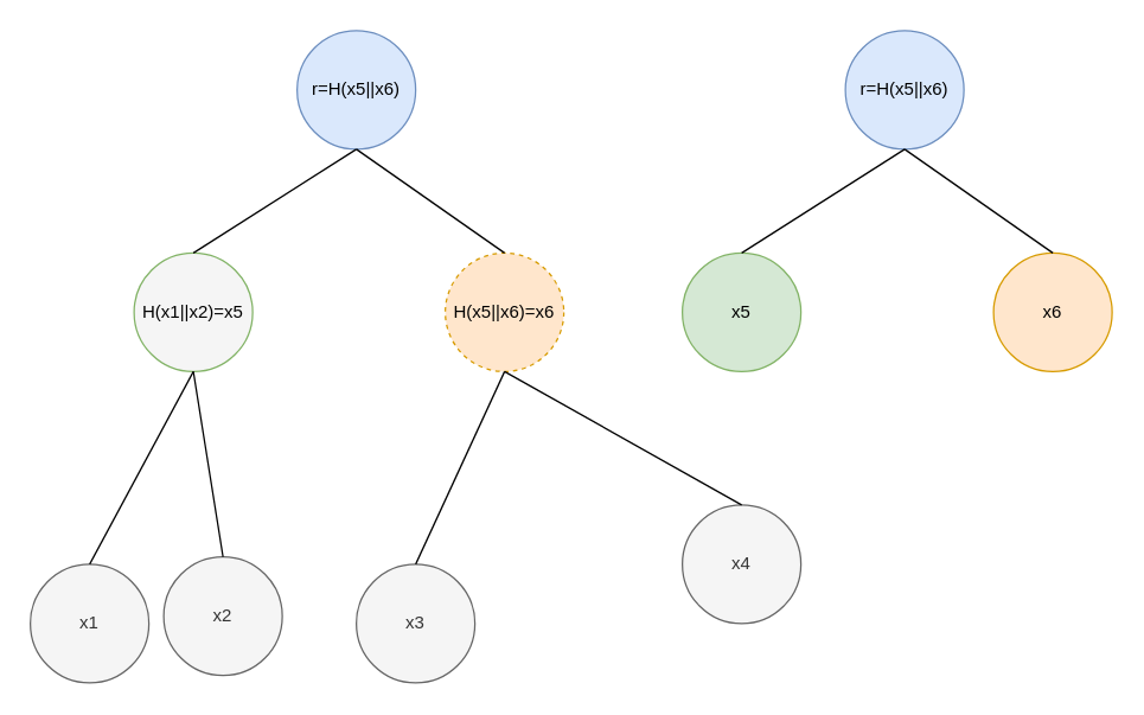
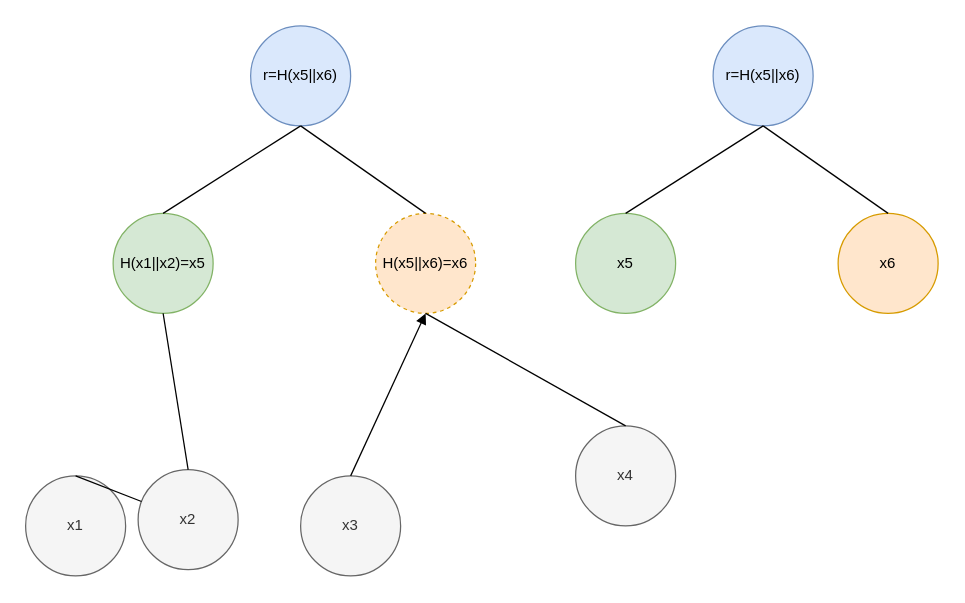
  <mxCell id="0" />
  <mxCell id="1" parent="0" />
  <mxCell id="2" value="r=H(x5||x6)" style="ellipse;whiteSpace=wrap;html=1;fillColor=#dae8fc;strokeColor=#6c8ebf;" parent="1" vertex="1"><mxGeometry x="200" y="20" width="80" height="80" as="geometry" /></mxCell>
- <mxCell id="3" value="H(x1||x2)=x5" style="ellipse;whiteSpace=wrap;html=1;fillColor=#f5f5f5;strokeColor=#82b366;" parent="1" vertex="1"><mxGeometry x="90" y="170" width="80" height="80" as="geometry" /></mxCell>
+ <mxCell id="3" value="H(x1||x2)=x5" style="ellipse;whiteSpace=wrap;html=1;fillColor=#d5e8d4;strokeColor=#82b366;" parent="1" vertex="1"><mxGeometry x="90" y="170" width="80" height="80" as="geometry" /></mxCell>
  <mxCell id="4" value="&lt;div&gt;H(x5||x6)=x6&lt;/div&gt;" style="ellipse;whiteSpace=wrap;html=1;fillColor=#ffe6cc;strokeColor=#d79b00;dashed=1;" parent="1" vertex="1"><mxGeometry x="300" y="170" width="80" height="80" as="geometry" /></mxCell>
  <mxCell id="5" value="&lt;div&gt;x1&lt;/div&gt;" style="ellipse;whiteSpace=wrap;html=1;fillColor=#f5f5f5;strokeColor=#666666;fontColor=#333333;" parent="1" vertex="1"><mxGeometry x="20" y="380" width="80" height="80" as="geometry" /></mxCell>
  <mxCell id="6" value="x3" style="ellipse;whiteSpace=wrap;html=1;fillColor=#f5f5f5;strokeColor=#666666;fontColor=#333333;" parent="1" vertex="1"><mxGeometry x="240" y="380" width="80" height="80" as="geometry" /></mxCell>
  <mxCell id="7" value="x2" style="ellipse;whiteSpace=wrap;html=1;fillColor=#f5f5f5;strokeColor=#666666;fontColor=#333333;" parent="1" vertex="1"><mxGeometry x="110" y="375" width="80" height="80" as="geometry" /></mxCell>
  <mxCell id="8" value="x4" style="ellipse;whiteSpace=wrap;html=1;fillColor=#f5f5f5;strokeColor=#666666;fontColor=#333333;" parent="1" vertex="1"><mxGeometry x="460" y="340" width="80" height="80" as="geometry" /></mxCell>
  <mxCell id="9" value="" style="endArrow=none;html=1;entryX=0.5;entryY=1;entryDx=0;entryDy=0;exitX=0.5;exitY=0;exitDx=0;exitDy=0;" parent="1" source="3" target="2" edge="1"><mxGeometry width="50" height="50" relative="1" as="geometry"><mxPoint x="160" y="220" as="sourcePoint" /><mxPoint x="210" y="170" as="targetPoint" /></mxGeometry></mxCell>
  <mxCell id="10" value="" style="endArrow=none;html=1;exitX=0.5;exitY=0;exitDx=0;exitDy=0;" parent="1" source="4" edge="1"><mxGeometry width="50" height="50" relative="1" as="geometry"><mxPoint x="310" y="160" as="sourcePoint" /><mxPoint x="240" y="100" as="targetPoint" /></mxGeometry></mxCell>
- <mxCell id="11" value="" style="endArrow=none;html=1;entryX=0.5;entryY=1;entryDx=0;entryDy=0;exitX=0.5;exitY=0;exitDx=0;exitDy=0;" parent="1" source="5" target="3" edge="1"><mxGeometry width="50" height="50" relative="1" as="geometry"><mxPoint x="60" y="330" as="sourcePoint" /><mxPoint x="170" y="260" as="targetPoint" /></mxGeometry></mxCell>
+ <mxCell id="11" value="" style="endArrow=none;html=1;exitX=0.5;exitY=0;exitDx=0;exitDy=0;" parent="1" source="5" target="7" edge="1"><mxGeometry width="50" height="50" relative="1" as="geometry"><mxPoint x="60" y="330" as="sourcePoint" /><mxPoint x="170" y="260" as="targetPoint" /></mxGeometry></mxCell>
  <mxCell id="12" value="" style="endArrow=none;html=1;exitX=0.5;exitY=0;exitDx=0;exitDy=0;" parent="1" source="7" edge="1"><mxGeometry width="50" height="50" relative="1" as="geometry"><mxPoint x="160" y="370" as="sourcePoint" /><mxPoint x="130" y="250" as="targetPoint" /></mxGeometry></mxCell>
- <mxCell id="13" value="" style="endArrow=none;html=1;entryX=0.5;entryY=1;entryDx=0;entryDy=0;exitX=0.5;exitY=0;exitDx=0;exitDy=0;" parent="1" source="6" target="4" edge="1"><mxGeometry width="50" height="50" relative="1" as="geometry"><mxPoint x="80" y="400" as="sourcePoint" /><mxPoint x="150" y="270" as="targetPoint" /></mxGeometry></mxCell>
+ <mxCell id="13" value="" style="endArrow=block;html=1;entryX=0.5;entryY=1;entryDx=0;entryDy=0;exitX=0.5;exitY=0;exitDx=0;exitDy=0;" parent="1" source="6" target="4" edge="1"><mxGeometry width="50" height="50" relative="1" as="geometry"><mxPoint x="80" y="400" as="sourcePoint" /><mxPoint x="150" y="270" as="targetPoint" /></mxGeometry></mxCell>
  <mxCell id="14" value="" style="endArrow=none;html=1;entryX=0.5;entryY=1;entryDx=0;entryDy=0;exitX=0.5;exitY=0;exitDx=0;exitDy=0;" parent="1" source="8" target="4" edge="1"><mxGeometry width="50" height="50" relative="1" as="geometry"><mxPoint x="390" y="370" as="sourcePoint" /><mxPoint x="350" y="260" as="targetPoint" /></mxGeometry></mxCell>
  <mxCell id="15" value="r=H(x5||x6)" style="ellipse;whiteSpace=wrap;html=1;fillColor=#dae8fc;strokeColor=#6c8ebf;" parent="1" vertex="1"><mxGeometry x="570" y="20" width="80" height="80" as="geometry" /></mxCell>
  <mxCell id="16" value="&lt;div&gt;x5&lt;/div&gt;" style="ellipse;whiteSpace=wrap;html=1;fillColor=#d5e8d4;strokeColor=#82b366;" parent="1" vertex="1"><mxGeometry x="460" y="170" width="80" height="80" as="geometry" /></mxCell>
  <mxCell id="17" value="x6" style="ellipse;whiteSpace=wrap;html=1;fillColor=#ffe6cc;strokeColor=#d79b00;" parent="1" vertex="1"><mxGeometry x="670" y="170" width="80" height="80" as="geometry" /></mxCell>
  <mxCell id="18" value="" style="endArrow=none;html=1;entryX=0.5;entryY=1;entryDx=0;entryDy=0;exitX=0.5;exitY=0;exitDx=0;exitDy=0;" parent="1" source="16" target="15" edge="1"><mxGeometry width="50" height="50" relative="1" as="geometry"><mxPoint x="530" y="220" as="sourcePoint" /><mxPoint x="580" y="170" as="targetPoint" /></mxGeometry></mxCell>
  <mxCell id="19" value="" style="endArrow=none;html=1;exitX=0.5;exitY=0;exitDx=0;exitDy=0;" parent="1" source="17" edge="1"><mxGeometry width="50" height="50" relative="1" as="geometry"><mxPoint x="680" y="160" as="sourcePoint" /><mxPoint x="610" y="100" as="targetPoint" /></mxGeometry></mxCell>
